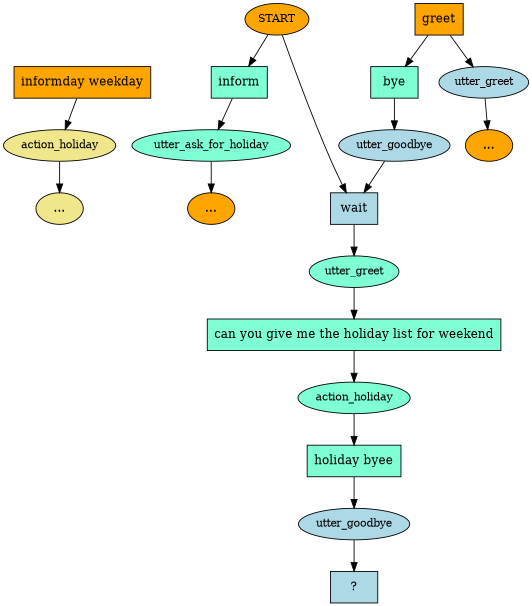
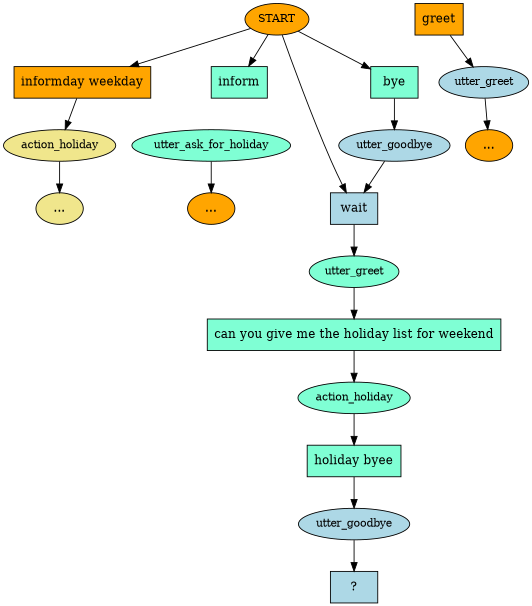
  digraph {
    node [fillcolor=aquamarine style=filled]
    n1 [fillcolor=orange fontsize=12 label=START]
    n2 [fillcolor=orange label="informday weekday" shape=rect]
    n3 [label=inform shape=rect]
    n4 [label=bye shape=rect]
    n5 [fillcolor=lightblue label=wait shape=rect]
    n6 [fillcolor=orange label=greet shape=rect]
    n7 [fillcolor=lightblue fontsize=12 label=utter_greet]
    n8 [fillcolor=khaki fontsize=12 label=action_holiday]
    n9 [fontsize=12 label=utter_ask_for_holiday]
    n10 [fillcolor=lightblue fontsize=12 label=utter_goodbye]
    n11 [fillcolor=orange label="..."]
    n12 [fillcolor=khaki label="..."]
    n13 [fillcolor=orange label="..."]
    n14 [fontsize=12 label=utter_greet]
    n15 [label="can you give me the holiday list for weekend" shape=rect]
    n16 [fontsize=12 label=action_holiday]
    n17 [label="holiday byee" shape=rect]
    n18 [fillcolor=lightblue fontsize=12 label=utter_goodbye]
    n19 [fillcolor=lightblue label="  ?  " shape=rect]
+   n1 -> n2
    n1 -> n3
-   n6 -> n4
+   n1 -> n4
    n1 -> n5
    n2 -> n8
-   n3 -> n9
    n4 -> n10
    n5 -> n14
    n6 -> n7
    n7 -> n11
    n8 -> n12
    n9 -> n13
    n10 -> n5
    n14 -> n15
    n15 -> n16
    n16 -> n17
    n17 -> n18
    n18 -> n19
  }
